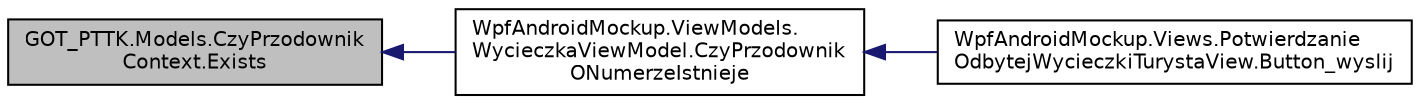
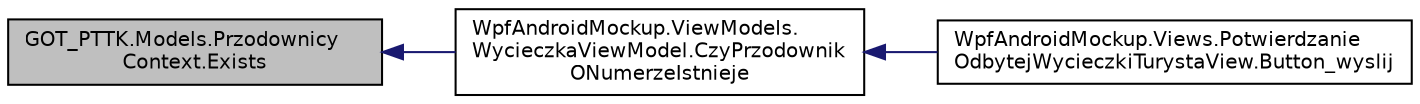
  digraph {
    rankdir=LR
    node [color=black fillcolor=white fontname=Helvetica fontsize=10 shape=record style=filled]
    edge [color=midnightblue dir=back fontname=Helvetica fontsize=10 labelfontname=Helvetica labelfontsize=10 style=solid]
-   n1 [fillcolor=grey75 fontcolor=black height=0.2 label="GOT_PTTK.Models.CzyPrzodownik\lContext.Exists" width=0.4]
+   n1 [fillcolor=grey75 fontcolor=black height=0.2 label="GOT_PTTK.Models.Przodownicy\lContext.Exists" width=0.4]
    n2 [height=0.2 label="WpfAndroidMockup.ViewModels.\lWycieczkaViewModel.CzyPrzodownik\lONumerzeIstnieje" width=0.4]
    n3 [height=0.2 label="WpfAndroidMockup.Views.Potwierdzanie\lOdbytejWycieczkiTurystaView.Button_wyslij" width=0.4]
    n1 -> n2
    n2 -> n3
  }
